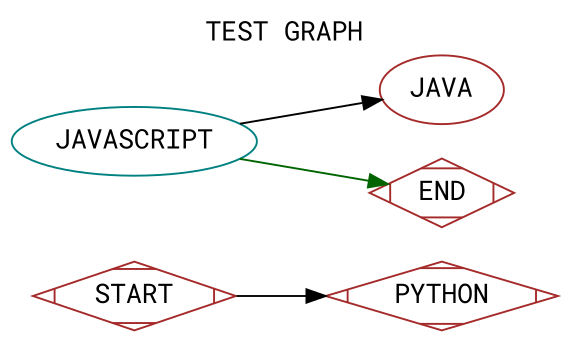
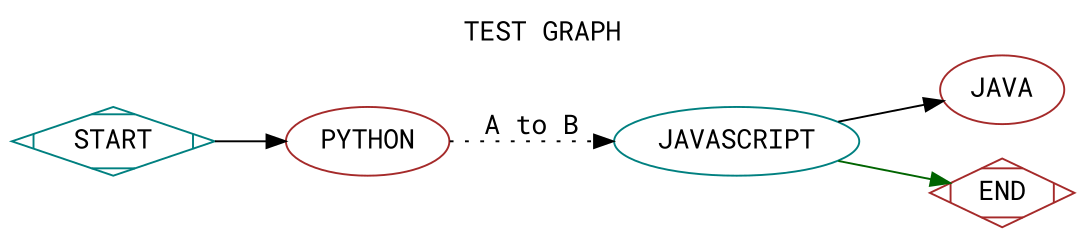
  digraph {
    compound=true
    fontname="Roboto Mono"
    label="TEST GRAPH"
    labelloc=t
    rankdir=LR
    node [color=brown fontname="Roboto Mono"]
    edge [color=black fontname="Roboto Mono" style=solid]
-   n1 [label=START shape=Mdiamond]
-   n2 [label=PYTHON shape=Mdiamond]
+   n1 [color=teal label=START shape=Mdiamond]
+   n2 [label=PYTHON]
    n3 [color=teal label=JAVASCRIPT]
    n4 [label=JAVA]
    n5 [label=END shape=Mdiamond]
    n1 -> n2
+   n2 -> n3 [label="A to B" style=dotted]
    n3 -> n4
    n3 -> n5 [color=darkgreen]
  }
